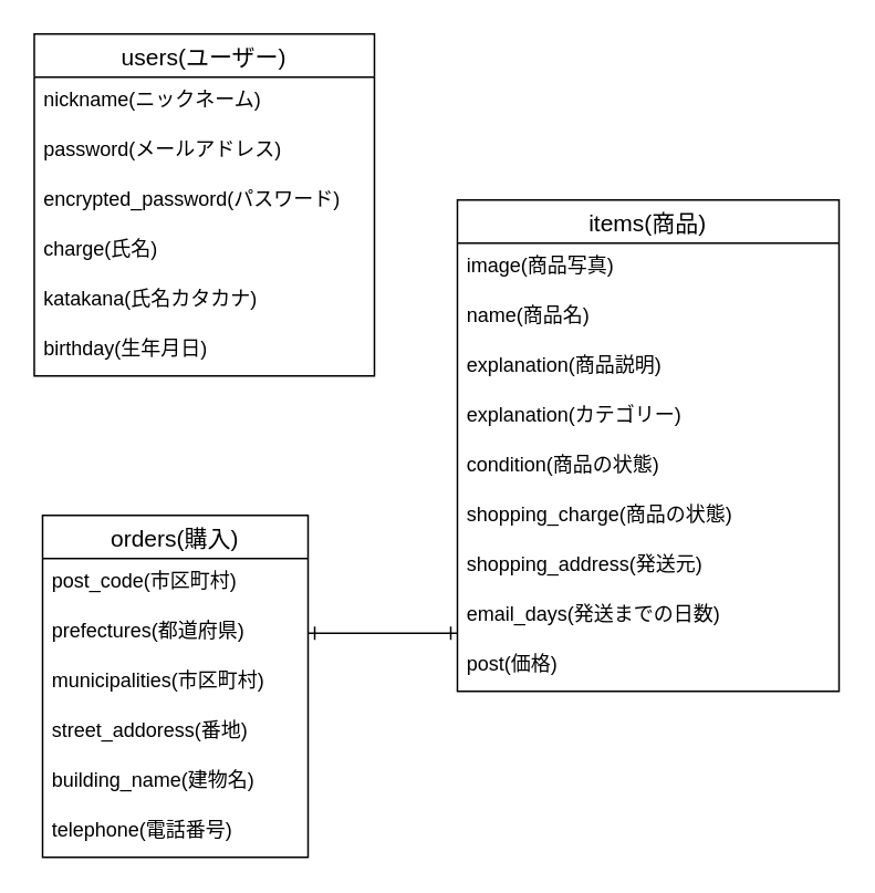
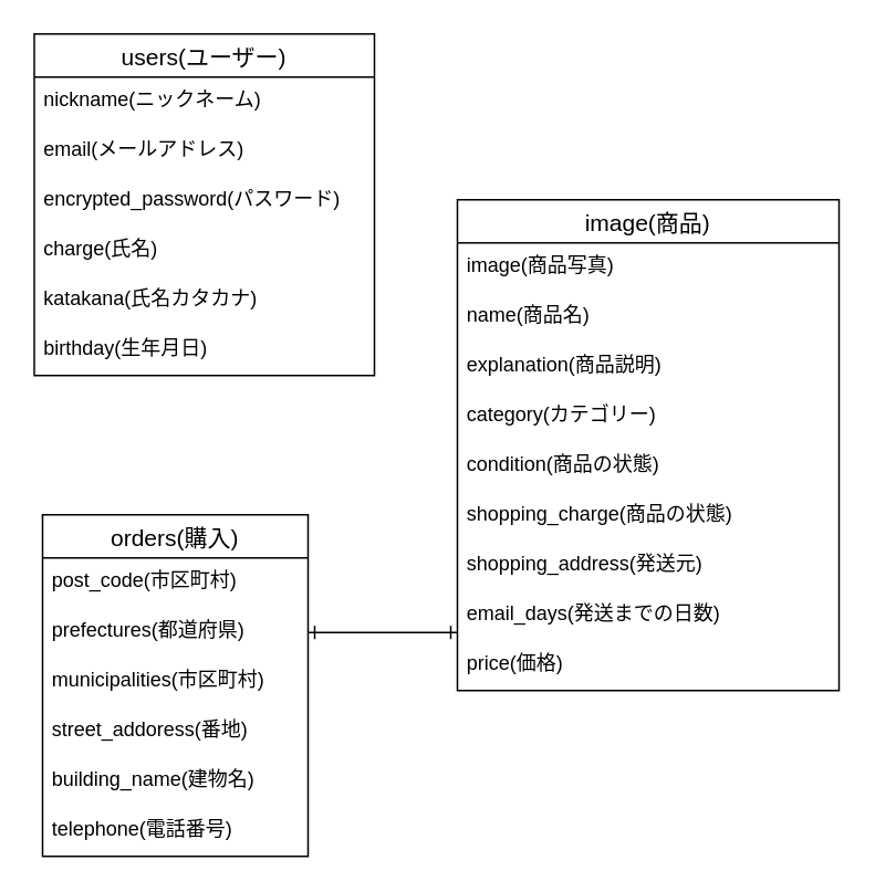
  <mxCell id="0" />
  <mxCell id="1" parent="0" />
  <mxCell id="2" value="users(ユーザー)" style="swimlane;fontStyle=0;childLayout=stackLayout;horizontal=1;startSize=26;horizontalStack=0;resizeParent=1;resizeParentMax=0;resizeLast=0;collapsible=1;marginBottom=0;align=center;fontSize=14;strokeWidth=1;fillColor=none;" vertex="1" parent="1"><mxGeometry x="20" y="20" width="205" height="206" as="geometry" /></mxCell>
  <mxCell id="3" value="nickname(ニックネーム)   " style="text;strokeColor=none;fillColor=none;spacingLeft=4;spacingRight=4;overflow=hidden;rotatable=0;points=[[0,0.5],[1,0.5]];portConstraint=eastwest;fontSize=12;strokeWidth=1;" vertex="1" parent="2"><mxGeometry y="26" width="205" height="30" as="geometry" /></mxCell>
- <mxCell id="4" value="password(メールアドレス)" style="text;strokeColor=none;fillColor=none;spacingLeft=4;spacingRight=4;overflow=hidden;rotatable=0;points=[[0,0.5],[1,0.5]];portConstraint=eastwest;fontSize=12;strokeWidth=1;" vertex="1" parent="2"><mxGeometry y="56" width="205" height="30" as="geometry" /></mxCell>
+ <mxCell id="4" value="email(メールアドレス)" style="text;strokeColor=none;fillColor=none;spacingLeft=4;spacingRight=4;overflow=hidden;rotatable=0;points=[[0,0.5],[1,0.5]];portConstraint=eastwest;fontSize=12;strokeWidth=1;" vertex="1" parent="2"><mxGeometry y="56" width="205" height="30" as="geometry" /></mxCell>
  <mxCell id="5" value="encrypted_password(パスワード)" style="text;strokeColor=none;fillColor=none;spacingLeft=4;spacingRight=4;overflow=hidden;rotatable=0;points=[[0,0.5],[1,0.5]];portConstraint=eastwest;fontSize=12;strokeWidth=1;" vertex="1" parent="2"><mxGeometry y="86" width="205" height="30" as="geometry" /></mxCell>
  <mxCell id="6" value="charge(氏名)" style="text;strokeColor=none;fillColor=none;spacingLeft=4;spacingRight=4;overflow=hidden;rotatable=0;points=[[0,0.5],[1,0.5]];portConstraint=eastwest;fontSize=12;strokeWidth=1;" vertex="1" parent="2"><mxGeometry y="116" width="205" height="30" as="geometry" /></mxCell>
  <mxCell id="7" value="katakana(氏名カタカナ)" style="text;strokeColor=none;fillColor=none;spacingLeft=4;spacingRight=4;overflow=hidden;rotatable=0;points=[[0,0.5],[1,0.5]];portConstraint=eastwest;fontSize=12;strokeWidth=1;" vertex="1" parent="2"><mxGeometry y="146" width="205" height="30" as="geometry" /></mxCell>
  <mxCell id="8" value="birthday(生年月日)" style="text;strokeColor=none;fillColor=none;spacingLeft=4;spacingRight=4;overflow=hidden;rotatable=0;points=[[0,0.5],[1,0.5]];portConstraint=eastwest;fontSize=12;strokeWidth=1;" vertex="1" parent="2"><mxGeometry y="176" width="205" height="30" as="geometry" /></mxCell>
- <mxCell id="9" value="items(商品)" style="swimlane;fontStyle=0;childLayout=stackLayout;horizontal=1;startSize=26;horizontalStack=0;resizeParent=1;resizeParentMax=0;resizeLast=0;collapsible=1;marginBottom=0;align=center;fontSize=14;strokeWidth=1;fillColor=none;" vertex="1" parent="1"><mxGeometry x="275" y="120" width="230" height="296" as="geometry" /></mxCell>
+ <mxCell id="9" value="image(商品)" style="swimlane;fontStyle=0;childLayout=stackLayout;horizontal=1;startSize=26;horizontalStack=0;resizeParent=1;resizeParentMax=0;resizeLast=0;collapsible=1;marginBottom=0;align=center;fontSize=14;strokeWidth=1;fillColor=none;" vertex="1" parent="1"><mxGeometry x="275" y="120" width="230" height="296" as="geometry" /></mxCell>
  <mxCell id="10" value="image(商品写真)" style="text;strokeColor=none;fillColor=none;spacingLeft=4;spacingRight=4;overflow=hidden;rotatable=0;points=[[0,0.5],[1,0.5]];portConstraint=eastwest;fontSize=12;strokeWidth=1;" vertex="1" parent="9"><mxGeometry y="26" width="230" height="30" as="geometry" /></mxCell>
  <mxCell id="11" value="name(商品名)" style="text;strokeColor=none;fillColor=none;spacingLeft=4;spacingRight=4;overflow=hidden;rotatable=0;points=[[0,0.5],[1,0.5]];portConstraint=eastwest;fontSize=12;strokeWidth=1;" vertex="1" parent="9"><mxGeometry y="56" width="230" height="30" as="geometry" /></mxCell>
  <mxCell id="12" value="explanation(商品説明)" style="text;strokeColor=none;fillColor=none;spacingLeft=4;spacingRight=4;overflow=hidden;rotatable=0;points=[[0,0.5],[1,0.5]];portConstraint=eastwest;fontSize=12;strokeWidth=1;" vertex="1" parent="9"><mxGeometry y="86" width="230" height="30" as="geometry" /></mxCell>
- <mxCell id="13" value="explanation(カテゴリー)" style="text;strokeColor=none;fillColor=none;spacingLeft=4;spacingRight=4;overflow=hidden;rotatable=0;points=[[0,0.5],[1,0.5]];portConstraint=eastwest;fontSize=12;strokeWidth=1;" vertex="1" parent="9"><mxGeometry y="116" width="230" height="30" as="geometry" /></mxCell>
+ <mxCell id="13" value="category(カテゴリー)" style="text;strokeColor=none;fillColor=none;spacingLeft=4;spacingRight=4;overflow=hidden;rotatable=0;points=[[0,0.5],[1,0.5]];portConstraint=eastwest;fontSize=12;strokeWidth=1;" vertex="1" parent="9"><mxGeometry y="116" width="230" height="30" as="geometry" /></mxCell>
  <mxCell id="14" value="condition(商品の状態)" style="text;strokeColor=none;fillColor=none;spacingLeft=4;spacingRight=4;overflow=hidden;rotatable=0;points=[[0,0.5],[1,0.5]];portConstraint=eastwest;fontSize=12;strokeWidth=1;" vertex="1" parent="9"><mxGeometry y="146" width="230" height="30" as="geometry" /></mxCell>
  <mxCell id="15" value="shopping_charge(商品の状態)" style="text;strokeColor=none;fillColor=none;spacingLeft=4;spacingRight=4;overflow=hidden;rotatable=0;points=[[0,0.5],[1,0.5]];portConstraint=eastwest;fontSize=12;strokeWidth=1;" vertex="1" parent="9"><mxGeometry y="176" width="230" height="30" as="geometry" /></mxCell>
  <mxCell id="16" value="shopping_address(発送元)" style="text;strokeColor=none;fillColor=none;spacingLeft=4;spacingRight=4;overflow=hidden;rotatable=0;points=[[0,0.5],[1,0.5]];portConstraint=eastwest;fontSize=12;strokeWidth=1;" vertex="1" parent="9"><mxGeometry y="206" width="230" height="30" as="geometry" /></mxCell>
  <mxCell id="17" value="email_days(発送までの日数)" style="text;strokeColor=none;fillColor=none;spacingLeft=4;spacingRight=4;overflow=hidden;rotatable=0;points=[[0,0.5],[1,0.5]];portConstraint=eastwest;fontSize=12;strokeWidth=1;" vertex="1" parent="9"><mxGeometry y="236" width="230" height="30" as="geometry" /></mxCell>
- <mxCell id="18" value="post(価格)" style="text;strokeColor=none;fillColor=none;spacingLeft=4;spacingRight=4;overflow=hidden;rotatable=0;points=[[0,0.5],[1,0.5]];portConstraint=eastwest;fontSize=12;strokeWidth=1;" vertex="1" parent="9"><mxGeometry y="266" width="230" height="30" as="geometry" /></mxCell>
+ <mxCell id="18" value="price(価格)" style="text;strokeColor=none;fillColor=none;spacingLeft=4;spacingRight=4;overflow=hidden;rotatable=0;points=[[0,0.5],[1,0.5]];portConstraint=eastwest;fontSize=12;strokeWidth=1;" vertex="1" parent="9"><mxGeometry y="266" width="230" height="30" as="geometry" /></mxCell>
  <mxCell id="19" value="orders(購入)" style="swimlane;fontStyle=0;childLayout=stackLayout;horizontal=1;startSize=26;horizontalStack=0;resizeParent=1;resizeParentMax=0;resizeLast=0;collapsible=1;marginBottom=0;align=center;fontSize=14;strokeWidth=1;fillColor=none;" vertex="1" parent="1"><mxGeometry x="25" y="310" width="160" height="206" as="geometry" /></mxCell>
  <mxCell id="20" value="post_code(市区町村)" style="text;strokeColor=none;fillColor=none;spacingLeft=4;spacingRight=4;overflow=hidden;rotatable=0;points=[[0,0.5],[1,0.5]];portConstraint=eastwest;fontSize=12;strokeWidth=1;" vertex="1" parent="19"><mxGeometry y="26" width="160" height="30" as="geometry" /></mxCell>
  <mxCell id="21" value="prefectures(都道府県)" style="text;strokeColor=none;fillColor=none;spacingLeft=4;spacingRight=4;overflow=hidden;rotatable=0;points=[[0,0.5],[1,0.5]];portConstraint=eastwest;fontSize=12;strokeWidth=1;" vertex="1" parent="19"><mxGeometry y="56" width="160" height="30" as="geometry" /></mxCell>
  <mxCell id="22" value="municipalities(市区町村)" style="text;strokeColor=none;fillColor=none;spacingLeft=4;spacingRight=4;overflow=hidden;rotatable=0;points=[[0,0.5],[1,0.5]];portConstraint=eastwest;fontSize=12;strokeWidth=1;" vertex="1" parent="19"><mxGeometry y="86" width="160" height="30" as="geometry" /></mxCell>
  <mxCell id="23" value="street_addoress(番地)" style="text;strokeColor=none;fillColor=none;spacingLeft=4;spacingRight=4;overflow=hidden;rotatable=0;points=[[0,0.5],[1,0.5]];portConstraint=eastwest;fontSize=12;strokeWidth=1;" vertex="1" parent="19"><mxGeometry y="116" width="160" height="30" as="geometry" /></mxCell>
  <mxCell id="24" value="building_name(建物名)" style="text;strokeColor=none;fillColor=none;spacingLeft=4;spacingRight=4;overflow=hidden;rotatable=0;points=[[0,0.5],[1,0.5]];portConstraint=eastwest;fontSize=12;strokeWidth=1;" vertex="1" parent="19"><mxGeometry y="146" width="160" height="30" as="geometry" /></mxCell>
  <mxCell id="25" value="telephone(電話番号)" style="text;strokeColor=none;fillColor=none;spacingLeft=4;spacingRight=4;overflow=hidden;rotatable=0;points=[[0,0.5],[1,0.5]];portConstraint=eastwest;fontSize=12;strokeWidth=1;" vertex="1" parent="19"><mxGeometry y="176" width="160" height="30" as="geometry" /></mxCell>
  <mxCell id="26" style="edgeStyle=orthogonalEdgeStyle;html=1;startArrow=ERone;startFill=0;endArrow=ERone;endFill=0;exitX=1;exitY=0.5;exitDx=0;exitDy=0;" edge="1" parent="1" source="21"><mxGeometry relative="1" as="geometry"><mxPoint x="275" y="381" as="targetPoint" /><mxPoint x="195" y="390" as="sourcePoint" /><Array as="points" /></mxGeometry></mxCell>
